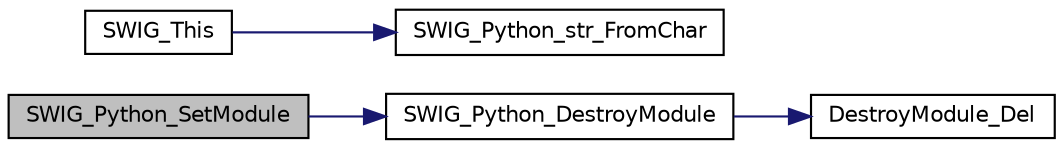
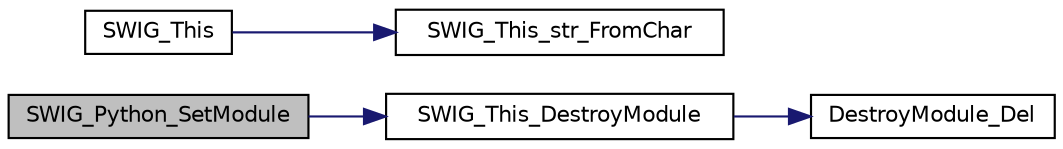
  digraph {
    rankdir=LR
    node [color=black fillcolor=white fontname=Helvetica fontsize=10 shape=record style=filled]
    edge [color=midnightblue fontname=Helvetica fontsize=10 labelfontname=Helvetica labelfontsize=10 style=solid]
    n1 [fillcolor=grey75 fontcolor=black height=0.2 label=SWIG_Python_SetModule width=0.4]
-   n2 [height=0.2 label=SWIG_Python_DestroyModule width=0.4]
+   n2 [height=0.2 label=SWIG_This_DestroyModule width=0.4]
    n3 [height=0.2 label=DestroyModule_Del width=0.4]
    n4 [height=0.2 label=SWIG_This width=0.4]
-   n5 [height=0.2 label=SWIG_Python_str_FromChar width=0.4]
+   n5 [height=0.2 label=SWIG_This_str_FromChar width=0.4]
    n1 -> n2
    n2 -> n3
    n4 -> n5
  }
